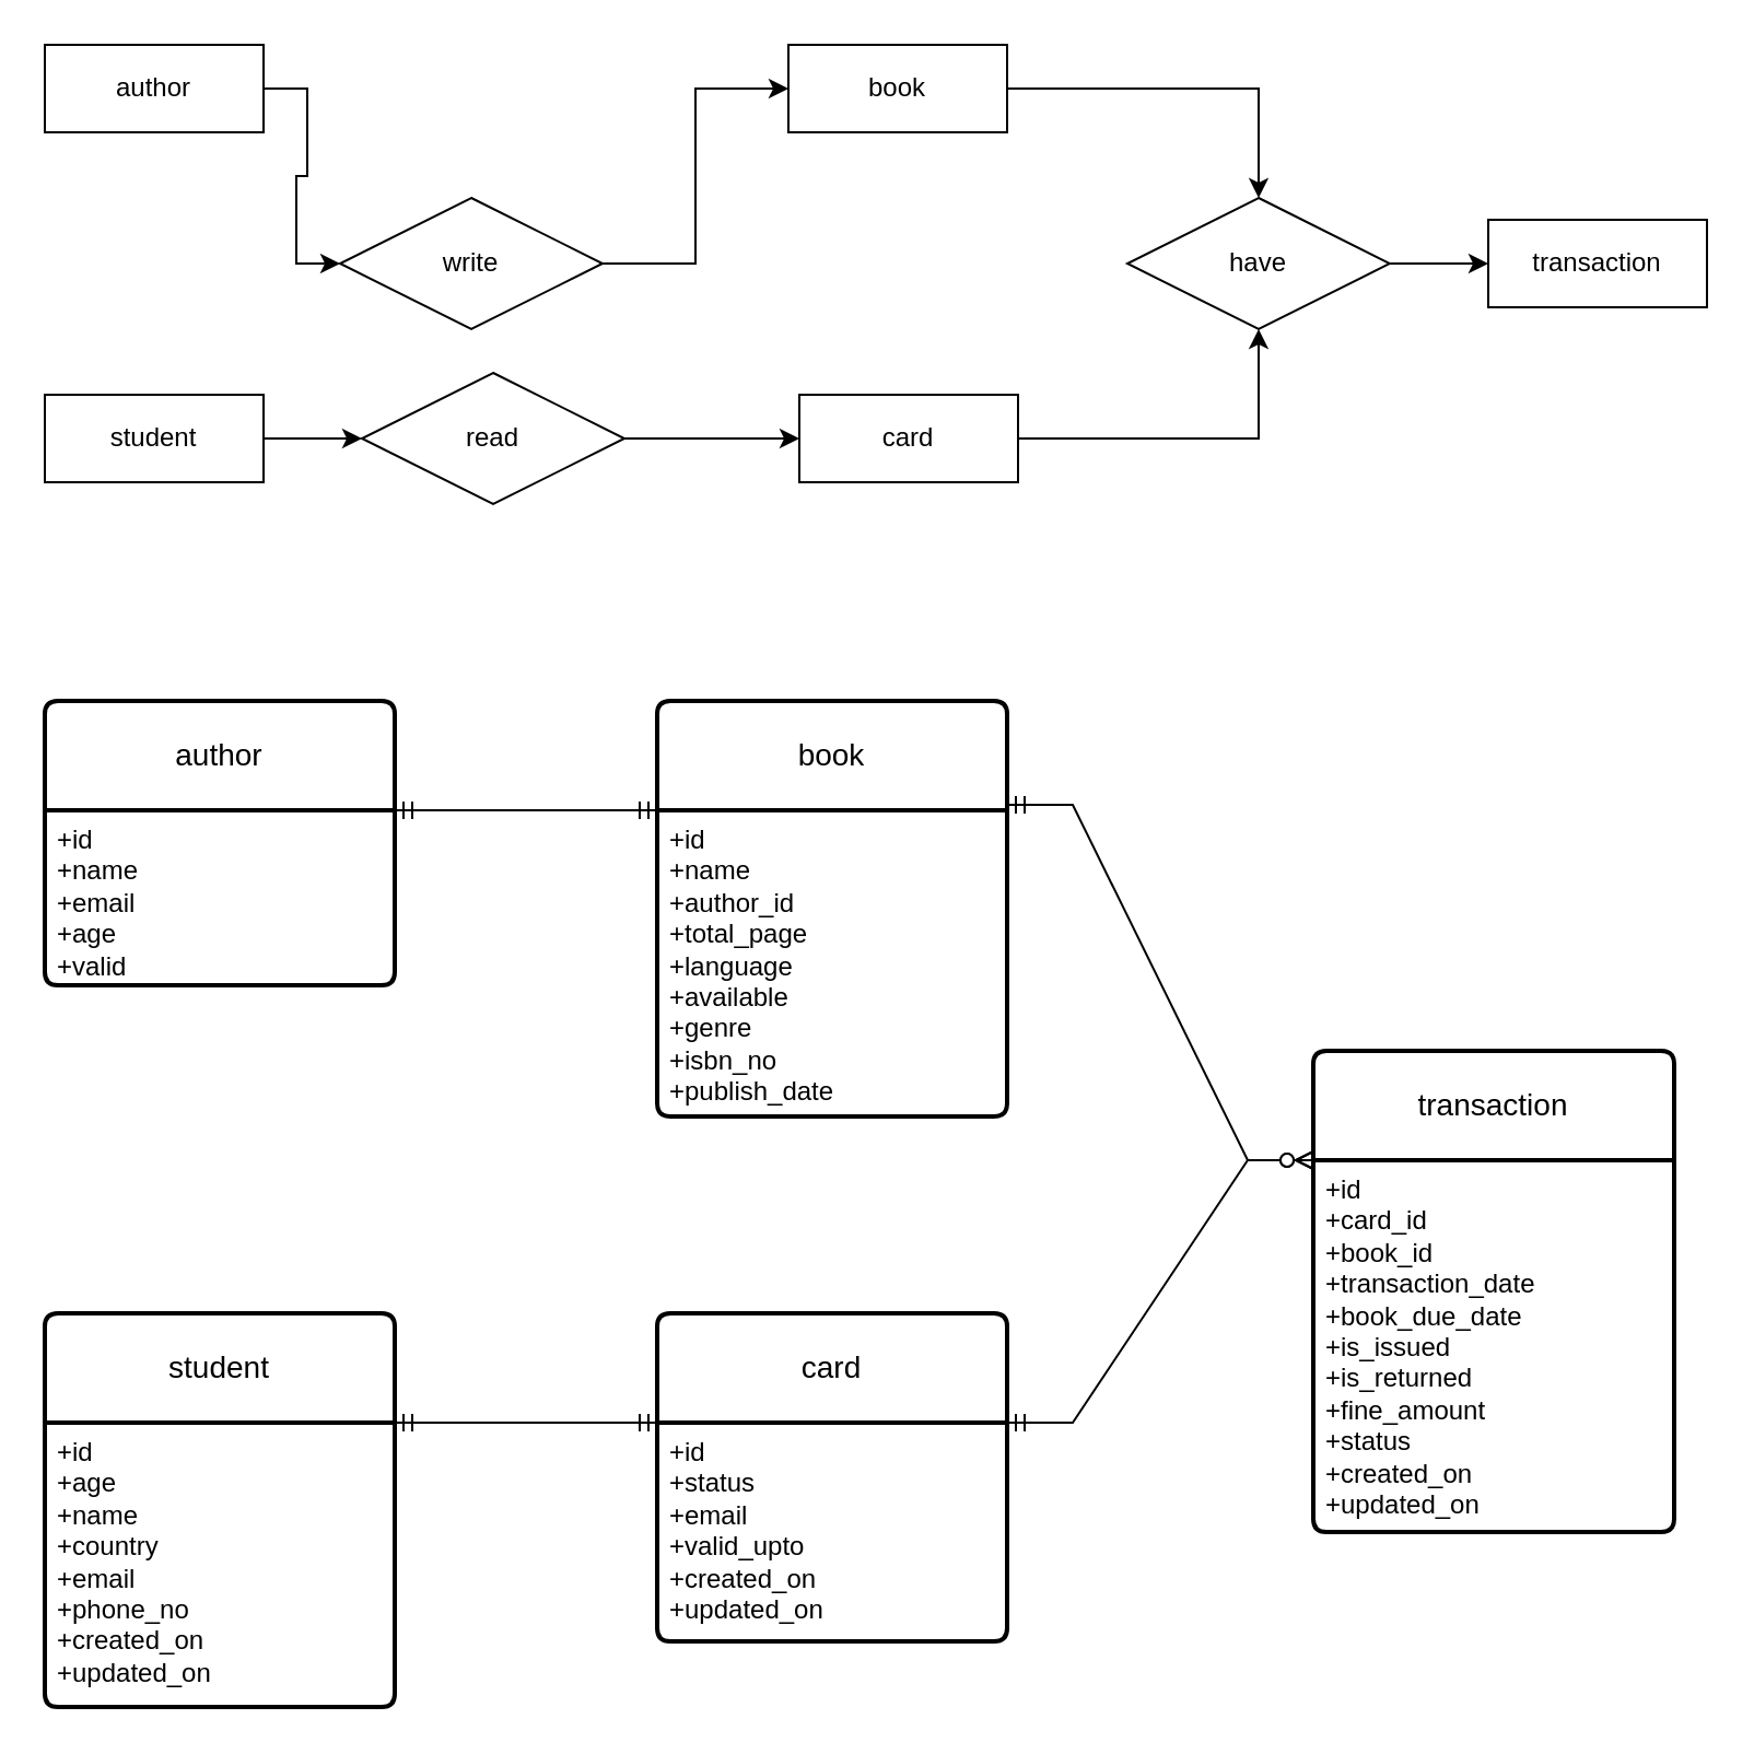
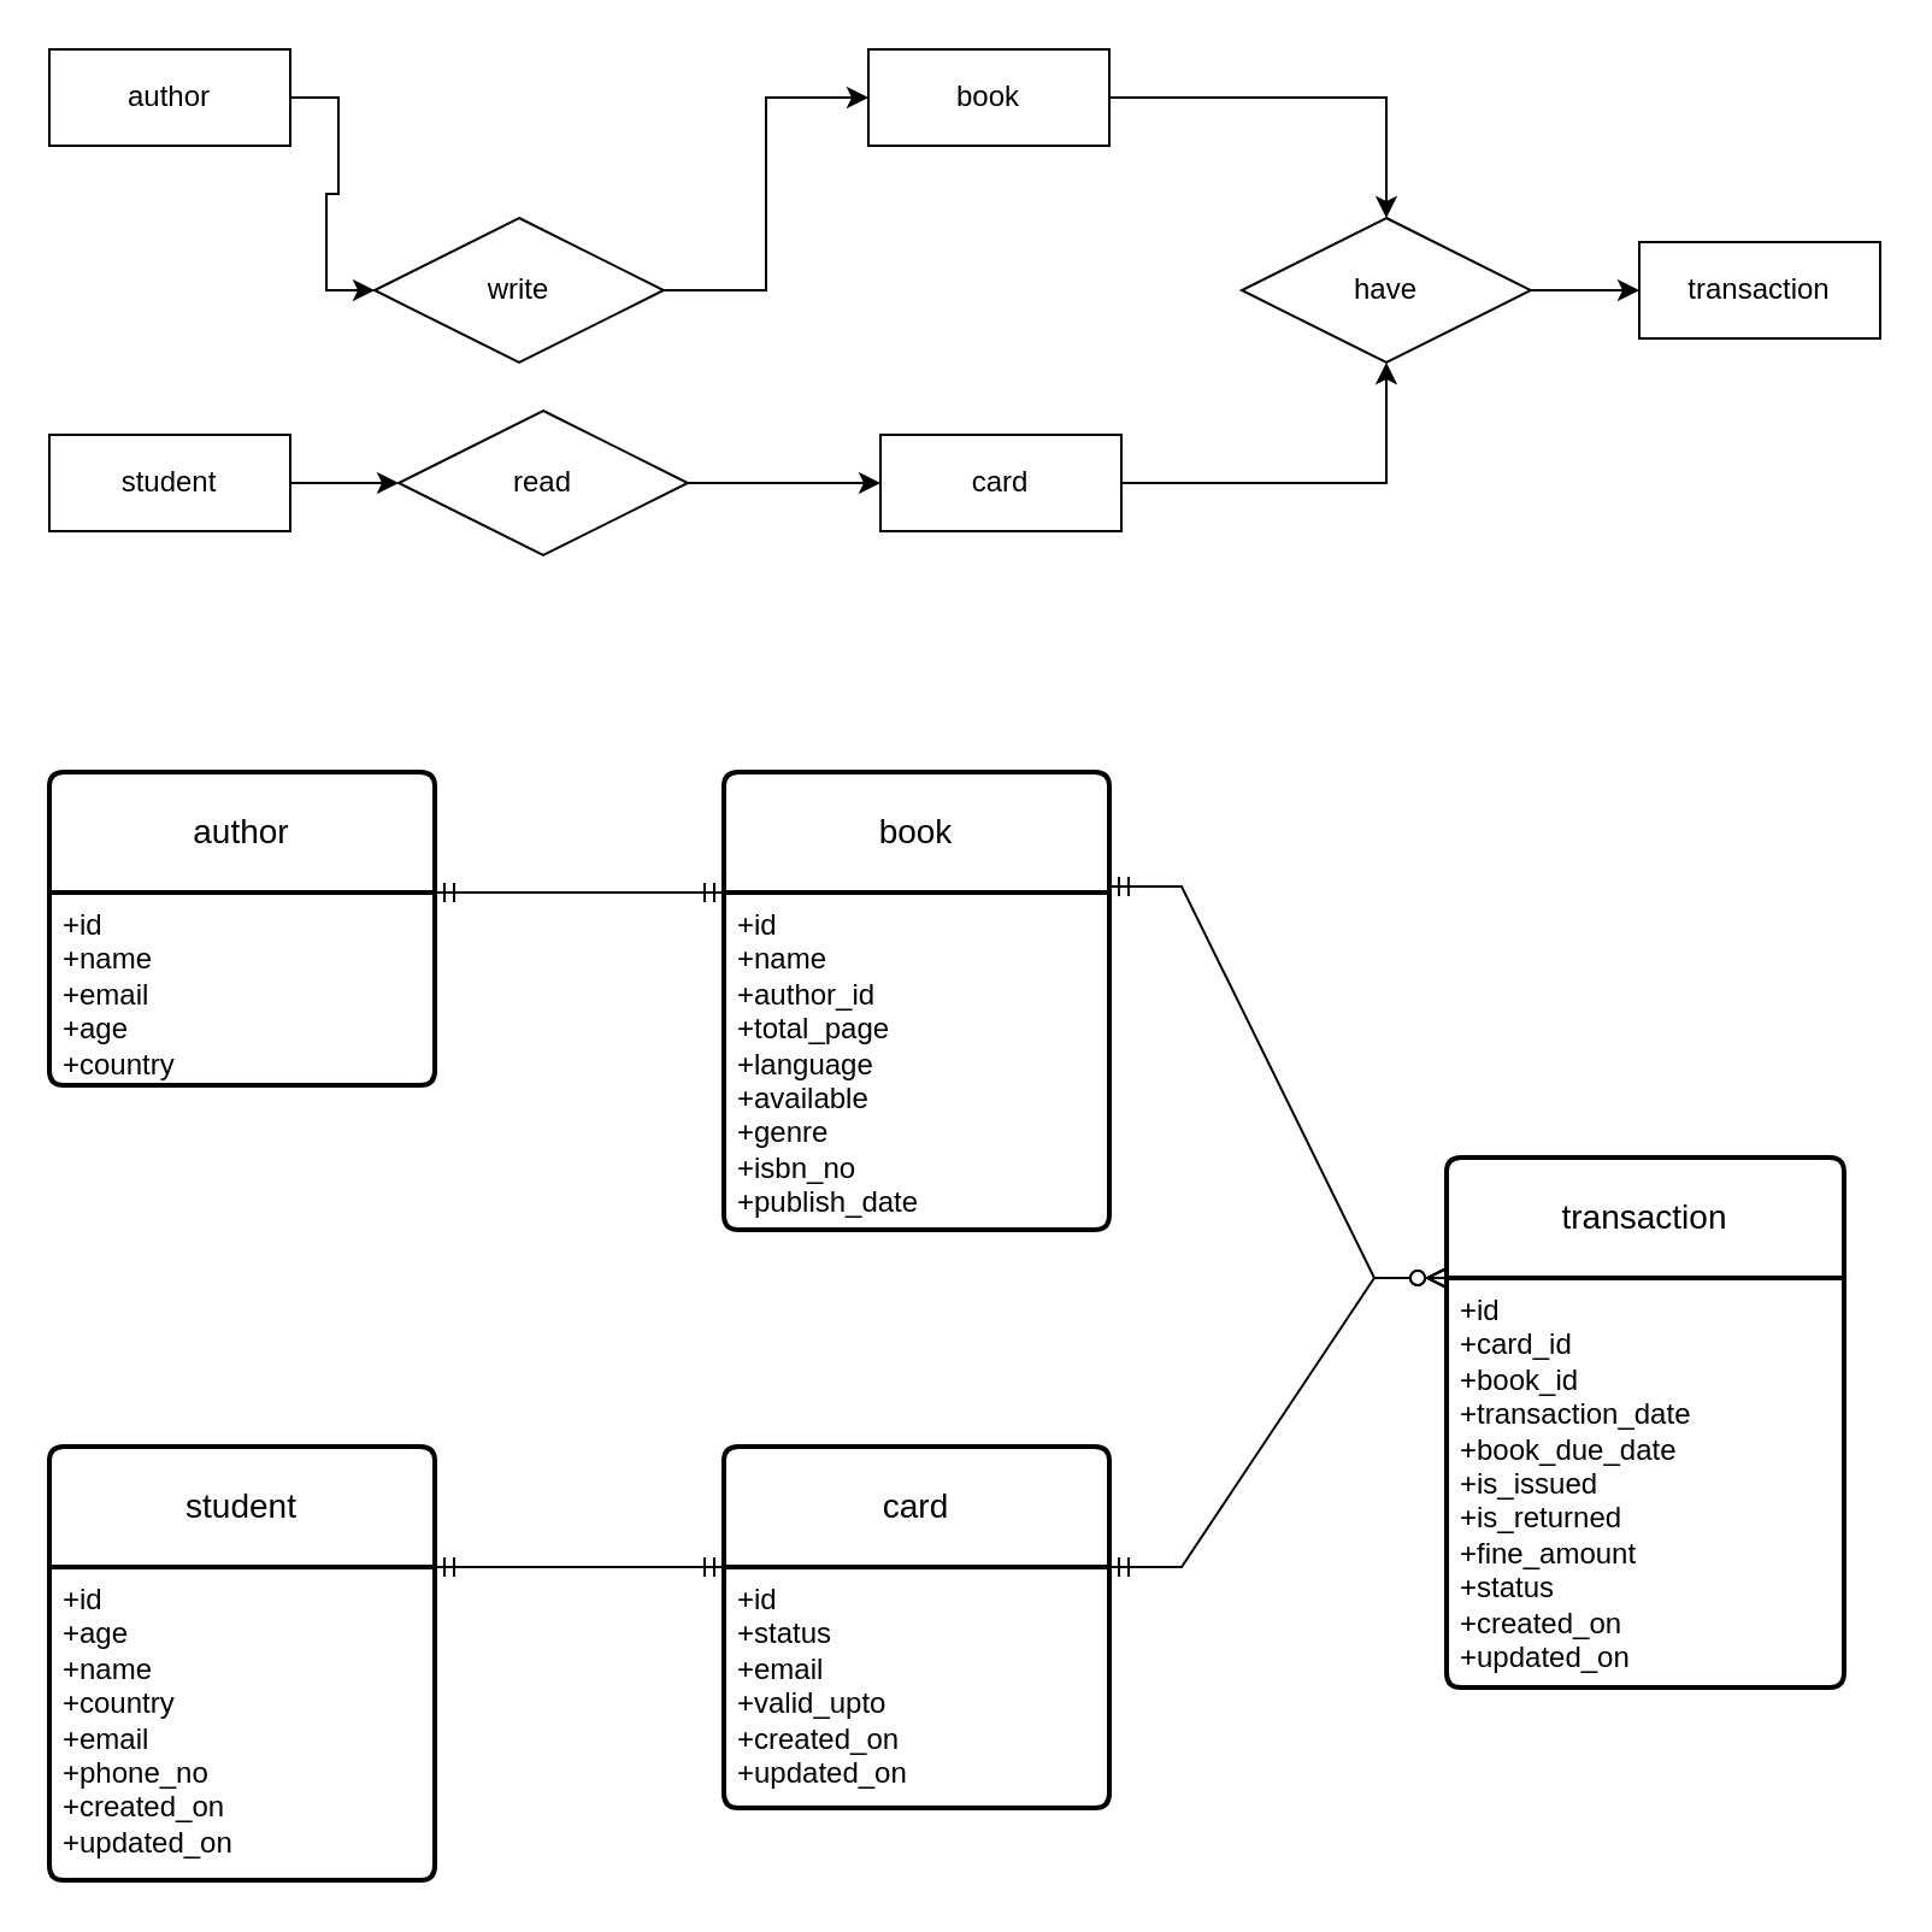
  <mxCell id="0" />
  <mxCell id="1" parent="0" />
  <mxCell id="2" style="edgeStyle=orthogonalEdgeStyle;rounded=0;orthogonalLoop=1;jettySize=auto;html=1;exitX=1;exitY=0.5;exitDx=0;exitDy=0;entryX=0;entryY=0.5;entryDx=0;entryDy=0;" edge="1" parent="1" source="3" target="26"><mxGeometry relative="1" as="geometry" /></mxCell>
  <mxCell id="3" value="author" style="whiteSpace=wrap;html=1;align=center;" vertex="1" parent="1"><mxGeometry x="20" y="20" width="100" height="40" as="geometry" /></mxCell>
  <mxCell id="4" style="edgeStyle=orthogonalEdgeStyle;rounded=0;orthogonalLoop=1;jettySize=auto;html=1;exitX=1;exitY=0.5;exitDx=0;exitDy=0;entryX=0.5;entryY=0;entryDx=0;entryDy=0;" edge="1" parent="1" source="5" target="30"><mxGeometry relative="1" as="geometry" /></mxCell>
  <mxCell id="5" value="book" style="whiteSpace=wrap;html=1;align=center;" vertex="1" parent="1"><mxGeometry x="360" y="20" width="100" height="40" as="geometry" /></mxCell>
  <mxCell id="6" style="edgeStyle=orthogonalEdgeStyle;rounded=0;orthogonalLoop=1;jettySize=auto;html=1;exitX=1;exitY=0.5;exitDx=0;exitDy=0;entryX=0;entryY=0.5;entryDx=0;entryDy=0;" edge="1" parent="1" source="7" target="28"><mxGeometry relative="1" as="geometry" /></mxCell>
  <mxCell id="7" value="student" style="whiteSpace=wrap;html=1;align=center;" vertex="1" parent="1"><mxGeometry x="20" y="180" width="100" height="40" as="geometry" /></mxCell>
  <mxCell id="8" style="edgeStyle=orthogonalEdgeStyle;rounded=0;orthogonalLoop=1;jettySize=auto;html=1;exitX=1;exitY=0.5;exitDx=0;exitDy=0;entryX=0.5;entryY=1;entryDx=0;entryDy=0;" edge="1" parent="1" source="9" target="30"><mxGeometry relative="1" as="geometry" /></mxCell>
  <mxCell id="9" value="card" style="whiteSpace=wrap;html=1;align=center;" vertex="1" parent="1"><mxGeometry x="365" y="180" width="100" height="40" as="geometry" /></mxCell>
  <mxCell id="10" value="transaction" style="whiteSpace=wrap;html=1;align=center;" vertex="1" parent="1"><mxGeometry x="680" y="100" width="100" height="40" as="geometry" /></mxCell>
  <mxCell id="11" value="" style="edgeStyle=entityRelationEdgeStyle;fontSize=12;html=1;endArrow=ERmandOne;startArrow=ERmandOne;rounded=0;entryX=0;entryY=0;entryDx=0;entryDy=0;exitX=1;exitY=0;exitDx=0;exitDy=0;" edge="1" parent="1" source="14" target="16"><mxGeometry width="100" height="100" relative="1" as="geometry"><mxPoint x="180" y="370" as="sourcePoint" /><mxPoint x="300" y="370" as="targetPoint" /></mxGeometry></mxCell>
  <mxCell id="12" value="" style="edgeStyle=entityRelationEdgeStyle;fontSize=12;html=1;endArrow=ERzeroToMany;startArrow=ERmandOne;rounded=0;exitX=1;exitY=0;exitDx=0;exitDy=0;entryX=0;entryY=0;entryDx=0;entryDy=0;" edge="1" parent="1" source="20" target="22"><mxGeometry width="100" height="100" relative="1" as="geometry"><mxPoint x="470" y="540" as="sourcePoint" /><mxPoint x="620" y="460" as="targetPoint" /></mxGeometry></mxCell>
  <mxCell id="13" value="author" style="swimlane;childLayout=stackLayout;horizontal=1;startSize=50;horizontalStack=0;rounded=1;fontSize=14;fontStyle=0;strokeWidth=2;resizeParent=0;resizeLast=1;shadow=0;dashed=0;align=center;arcSize=4;whiteSpace=wrap;html=1;" vertex="1" parent="1"><mxGeometry x="20" y="320" width="160" height="130" as="geometry" /></mxCell>
- <mxCell id="14" value="+id&lt;br&gt;+name&lt;br&gt;+email&lt;br&gt;+age&lt;br&gt;+valid" style="align=left;strokeColor=none;fillColor=none;spacingLeft=4;fontSize=12;verticalAlign=top;resizable=0;rotatable=0;part=1;html=1;" vertex="1" parent="13"><mxGeometry y="50" width="160" height="80" as="geometry" /></mxCell>
+ <mxCell id="14" value="+id&lt;br&gt;+name&lt;br&gt;+email&lt;br&gt;+age&lt;br&gt;+country" style="align=left;strokeColor=none;fillColor=none;spacingLeft=4;fontSize=12;verticalAlign=top;resizable=0;rotatable=0;part=1;html=1;" vertex="1" parent="13"><mxGeometry y="50" width="160" height="80" as="geometry" /></mxCell>
  <mxCell id="15" value="book" style="swimlane;childLayout=stackLayout;horizontal=1;startSize=50;horizontalStack=0;rounded=1;fontSize=14;fontStyle=0;strokeWidth=2;resizeParent=0;resizeLast=1;shadow=0;dashed=0;align=center;arcSize=4;whiteSpace=wrap;html=1;" vertex="1" parent="1"><mxGeometry x="300" y="320" width="160" height="190" as="geometry" /></mxCell>
  <mxCell id="16" value="+id&lt;br&gt;+name&lt;br&gt;+author_id&lt;br&gt;+total_page&lt;br&gt;+language&lt;br&gt;+available&lt;br&gt;+genre&lt;br&gt;+isbn_no&lt;br&gt;+publish_date" style="align=left;strokeColor=none;fillColor=none;spacingLeft=4;fontSize=12;verticalAlign=top;resizable=0;rotatable=0;part=1;html=1;" vertex="1" parent="15"><mxGeometry y="50" width="160" height="140" as="geometry" /></mxCell>
  <mxCell id="17" value="student" style="swimlane;childLayout=stackLayout;horizontal=1;startSize=50;horizontalStack=0;rounded=1;fontSize=14;fontStyle=0;strokeWidth=2;resizeParent=0;resizeLast=1;shadow=0;dashed=0;align=center;arcSize=4;whiteSpace=wrap;html=1;" vertex="1" parent="1"><mxGeometry x="20" y="600" width="160" height="180" as="geometry" /></mxCell>
  <mxCell id="18" value="+id&lt;br&gt;+age&lt;br&gt;+name&lt;br&gt;+country&lt;br&gt;+email&lt;br&gt;+phone_no&lt;br&gt;+created_on&lt;br&gt;+updated_on" style="align=left;strokeColor=none;fillColor=none;spacingLeft=4;fontSize=12;verticalAlign=top;resizable=0;rotatable=0;part=1;html=1;" vertex="1" parent="17"><mxGeometry y="50" width="160" height="130" as="geometry" /></mxCell>
  <mxCell id="19" value="card" style="swimlane;childLayout=stackLayout;horizontal=1;startSize=50;horizontalStack=0;rounded=1;fontSize=14;fontStyle=0;strokeWidth=2;resizeParent=0;resizeLast=1;shadow=0;dashed=0;align=center;arcSize=4;whiteSpace=wrap;html=1;" vertex="1" parent="1"><mxGeometry x="300" y="600" width="160" height="150" as="geometry" /></mxCell>
  <mxCell id="20" value="+id&lt;br&gt;+status&lt;br&gt;+email&lt;br&gt;+valid_upto&lt;br&gt;+created_on&lt;br&gt;+updated_on" style="align=left;strokeColor=none;fillColor=none;spacingLeft=4;fontSize=12;verticalAlign=top;resizable=0;rotatable=0;part=1;html=1;" vertex="1" parent="19"><mxGeometry y="50" width="160" height="100" as="geometry" /></mxCell>
  <mxCell id="21" value="transaction" style="swimlane;childLayout=stackLayout;horizontal=1;startSize=50;horizontalStack=0;rounded=1;fontSize=14;fontStyle=0;strokeWidth=2;resizeParent=0;resizeLast=1;shadow=0;dashed=0;align=center;arcSize=4;whiteSpace=wrap;html=1;" vertex="1" parent="1"><mxGeometry x="600" y="480" width="165" height="220" as="geometry" /></mxCell>
  <mxCell id="22" value="+id&lt;br&gt;+card_id&lt;br&gt;+book_id&lt;br&gt;+transaction_date&lt;br&gt;+book_due_date&lt;br&gt;+is_issued&lt;br&gt;+is_returned&lt;br&gt;+fine_amount&lt;br&gt;+status&lt;br&gt;+created_on&lt;br&gt;+updated_on" style="align=left;strokeColor=none;fillColor=none;spacingLeft=4;fontSize=12;verticalAlign=top;resizable=0;rotatable=0;part=1;html=1;" vertex="1" parent="21"><mxGeometry y="50" width="165" height="170" as="geometry" /></mxCell>
  <mxCell id="23" value="" style="edgeStyle=entityRelationEdgeStyle;fontSize=12;html=1;endArrow=ERmandOne;startArrow=ERmandOne;rounded=0;exitX=1;exitY=0;exitDx=0;exitDy=0;" edge="1" parent="1" source="18"><mxGeometry width="100" height="100" relative="1" as="geometry"><mxPoint x="180" y="674.5" as="sourcePoint" /><mxPoint x="300" y="650" as="targetPoint" /></mxGeometry></mxCell>
  <mxCell id="24" value="" style="edgeStyle=entityRelationEdgeStyle;fontSize=12;html=1;endArrow=ERzeroToMany;startArrow=ERmandOne;rounded=0;entryX=0;entryY=0;entryDx=0;entryDy=0;exitX=1;exitY=0.25;exitDx=0;exitDy=0;" edge="1" parent="1" source="15" target="22"><mxGeometry width="100" height="100" relative="1" as="geometry"><mxPoint x="460" y="370" as="sourcePoint" /><mxPoint x="610" y="450" as="targetPoint" /></mxGeometry></mxCell>
  <mxCell id="25" style="edgeStyle=orthogonalEdgeStyle;rounded=0;orthogonalLoop=1;jettySize=auto;html=1;exitX=1;exitY=0.5;exitDx=0;exitDy=0;entryX=0;entryY=0.5;entryDx=0;entryDy=0;" edge="1" parent="1" source="26" target="5"><mxGeometry relative="1" as="geometry" /></mxCell>
  <mxCell id="26" value="write" style="shape=rhombus;perimeter=rhombusPerimeter;whiteSpace=wrap;html=1;align=center;" vertex="1" parent="1"><mxGeometry x="155" y="90" width="120" height="60" as="geometry" /></mxCell>
  <mxCell id="27" style="edgeStyle=orthogonalEdgeStyle;rounded=0;orthogonalLoop=1;jettySize=auto;html=1;exitX=1;exitY=0.5;exitDx=0;exitDy=0;entryX=0;entryY=0.5;entryDx=0;entryDy=0;" edge="1" parent="1" source="28" target="9"><mxGeometry relative="1" as="geometry" /></mxCell>
  <mxCell id="28" value="read" style="shape=rhombus;perimeter=rhombusPerimeter;whiteSpace=wrap;html=1;align=center;" vertex="1" parent="1"><mxGeometry x="165" y="170" width="120" height="60" as="geometry" /></mxCell>
  <mxCell id="29" style="edgeStyle=orthogonalEdgeStyle;rounded=0;orthogonalLoop=1;jettySize=auto;html=1;exitX=1;exitY=0.5;exitDx=0;exitDy=0;entryX=0;entryY=0.5;entryDx=0;entryDy=0;" edge="1" parent="1" source="30" target="10"><mxGeometry relative="1" as="geometry" /></mxCell>
  <mxCell id="30" value="have" style="shape=rhombus;perimeter=rhombusPerimeter;whiteSpace=wrap;html=1;align=center;" vertex="1" parent="1"><mxGeometry x="515" y="90" width="120" height="60" as="geometry" /></mxCell>
